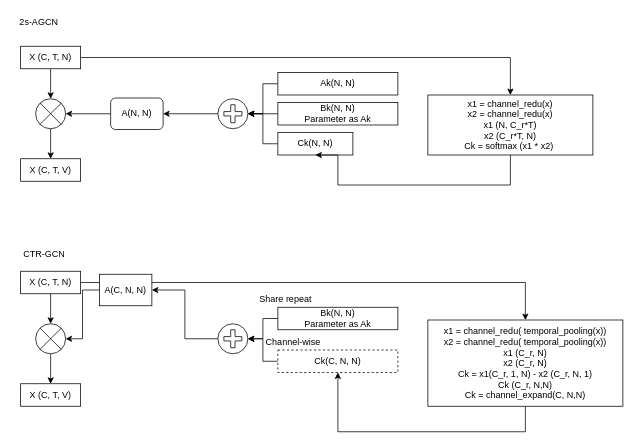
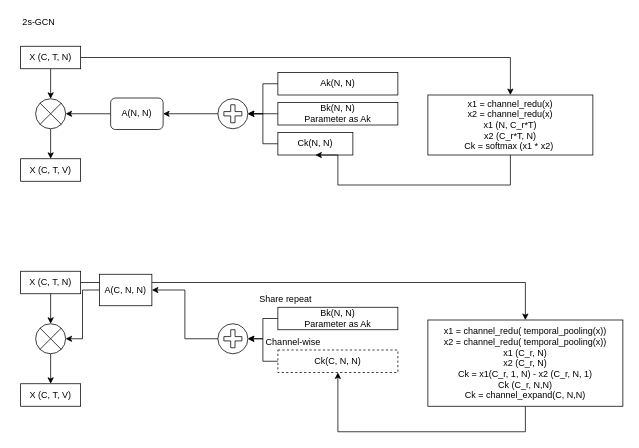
  <mxCell id="0" />
  <mxCell id="1" parent="0" />
  <mxCell id="2" style="edgeStyle=orthogonalEdgeStyle;rounded=0;orthogonalLoop=1;jettySize=auto;html=1;entryX=0.5;entryY=0;entryDx=0;entryDy=0;" edge="1" parent="1" source="3" target="7"><mxGeometry relative="1" as="geometry" /></mxCell>
  <mxCell id="3" value="" style="verticalLabelPosition=bottom;verticalAlign=top;html=1;shape=mxgraph.flowchart.or;" vertex="1" parent="1"><mxGeometry x="47" y="131" width="40" height="40" as="geometry" /></mxCell>
  <mxCell id="4" style="edgeStyle=orthogonalEdgeStyle;rounded=0;orthogonalLoop=1;jettySize=auto;html=1;" edge="1" parent="1" source="6" target="3"><mxGeometry relative="1" as="geometry" /></mxCell>
  <mxCell id="5" style="edgeStyle=orthogonalEdgeStyle;rounded=0;orthogonalLoop=1;jettySize=auto;html=1;entryX=0.5;entryY=0;entryDx=0;entryDy=0;" edge="1" parent="1" source="6" target="17"><mxGeometry relative="1" as="geometry" /></mxCell>
  <mxCell id="6" value="X (C, T, N)" style="rounded=0;whiteSpace=wrap;html=1;" vertex="1" parent="1"><mxGeometry x="27" y="61" width="80" height="30" as="geometry" /></mxCell>
  <mxCell id="7" value="X (C, T, V)" style="rounded=0;whiteSpace=wrap;html=1;" vertex="1" parent="1"><mxGeometry x="27" y="211" width="80" height="30" as="geometry" /></mxCell>
  <mxCell id="8" style="edgeStyle=orthogonalEdgeStyle;rounded=0;orthogonalLoop=1;jettySize=auto;html=1;entryX=1;entryY=0.5;entryDx=0;entryDy=0;" edge="1" parent="1" source="9" target="15"><mxGeometry relative="1" as="geometry" /></mxCell>
  <mxCell id="9" value="Ak(N, N)" style="rounded=0;whiteSpace=wrap;html=1;" vertex="1" parent="1"><mxGeometry x="370" y="96" width="160" height="30" as="geometry" /></mxCell>
  <mxCell id="10" style="edgeStyle=orthogonalEdgeStyle;rounded=0;orthogonalLoop=1;jettySize=auto;html=1;" edge="1" parent="1" source="11"><mxGeometry relative="1" as="geometry"><mxPoint x="330" y="151" as="targetPoint" /></mxGeometry></mxCell>
  <mxCell id="11" value="Bk(N, N) &lt;br&gt;Parameter as Ak" style="rounded=0;whiteSpace=wrap;html=1;" vertex="1" parent="1"><mxGeometry x="370" y="136" width="160" height="30" as="geometry" /></mxCell>
  <mxCell id="12" style="edgeStyle=orthogonalEdgeStyle;rounded=0;orthogonalLoop=1;jettySize=auto;html=1;entryX=1;entryY=0.5;entryDx=0;entryDy=0;" edge="1" parent="1" source="13" target="15"><mxGeometry relative="1" as="geometry" /></mxCell>
  <mxCell id="13" value="Ck(N, N)" style="rounded=0;whiteSpace=wrap;html=1;" vertex="1" parent="1"><mxGeometry x="370" y="176" width="100" height="30" as="geometry" /></mxCell>
  <mxCell id="14" style="edgeStyle=orthogonalEdgeStyle;rounded=0;orthogonalLoop=1;jettySize=auto;html=1;entryX=1;entryY=0.5;entryDx=0;entryDy=0;entryPerimeter=0;" edge="1" parent="1" source="18" target="3"><mxGeometry relative="1" as="geometry" /></mxCell>
  <mxCell id="15" value="" style="shape=mxgraph.bpmn.shape;html=1;verticalLabelPosition=bottom;labelBackgroundColor=#ffffff;verticalAlign=top;align=center;perimeter=ellipsePerimeter;outlineConnect=0;outline=standard;symbol=parallelMultiple;" vertex="1" parent="1"><mxGeometry x="290" y="131" width="40" height="40" as="geometry" /></mxCell>
  <mxCell id="16" style="edgeStyle=orthogonalEdgeStyle;rounded=0;orthogonalLoop=1;jettySize=auto;html=1;entryX=0.5;entryY=1;entryDx=0;entryDy=0;" edge="1" parent="1" source="17" target="13"><mxGeometry relative="1" as="geometry"><Array as="points"><mxPoint x="680" y="246" /><mxPoint x="450" y="246" /></Array></mxGeometry></mxCell>
  <mxCell id="17" value="x1 = channel_redu(x)&lt;br&gt;x2 = channel_redu(x)&lt;br&gt;x1 (N, C_r*T)&lt;br&gt;x2 (C_r*T, N)&lt;br&gt;Ck = softmax (x1 * x2)&amp;nbsp;" style="rounded=0;whiteSpace=wrap;html=1;" vertex="1" parent="1"><mxGeometry x="570" y="126" width="220" height="80" as="geometry" /></mxCell>
  <mxCell id="18" value="A(N, N)" style="whiteSpace=wrap;html=1;rounded=1;" vertex="1" parent="1"><mxGeometry x="147" y="130" width="70" height="42" as="geometry" /></mxCell>
  <mxCell id="19" style="edgeStyle=orthogonalEdgeStyle;rounded=0;orthogonalLoop=1;jettySize=auto;html=1;entryX=1;entryY=0.5;entryDx=0;entryDy=0;entryPerimeter=0;" edge="1" parent="1" source="15" target="18"><mxGeometry relative="1" as="geometry"><mxPoint x="290" y="151" as="sourcePoint" /><mxPoint x="87" y="151" as="targetPoint" /></mxGeometry></mxCell>
  <mxCell id="20" style="edgeStyle=orthogonalEdgeStyle;rounded=0;orthogonalLoop=1;jettySize=auto;html=1;entryX=0.5;entryY=0;entryDx=0;entryDy=0;" edge="1" parent="1" source="21" target="25"><mxGeometry relative="1" as="geometry" /></mxCell>
  <mxCell id="21" value="" style="verticalLabelPosition=bottom;verticalAlign=top;html=1;shape=mxgraph.flowchart.or;" vertex="1" parent="1"><mxGeometry x="47" y="431" width="40" height="40" as="geometry" /></mxCell>
  <mxCell id="22" style="edgeStyle=orthogonalEdgeStyle;rounded=0;orthogonalLoop=1;jettySize=auto;html=1;" edge="1" parent="1" source="24" target="21"><mxGeometry relative="1" as="geometry" /></mxCell>
  <mxCell id="23" style="edgeStyle=orthogonalEdgeStyle;rounded=0;orthogonalLoop=1;jettySize=auto;html=1;entryX=0.5;entryY=0;entryDx=0;entryDy=0;" edge="1" parent="1" source="24" target="33"><mxGeometry relative="1" as="geometry" /></mxCell>
  <mxCell id="24" value="X (C, T, N)" style="rounded=0;whiteSpace=wrap;html=1;" vertex="1" parent="1"><mxGeometry x="27" y="361" width="80" height="30" as="geometry" /></mxCell>
  <mxCell id="25" value="X (C, T, V)" style="rounded=0;whiteSpace=wrap;html=1;" vertex="1" parent="1"><mxGeometry x="27" y="511" width="80" height="30" as="geometry" /></mxCell>
  <mxCell id="26" style="edgeStyle=orthogonalEdgeStyle;rounded=0;orthogonalLoop=1;jettySize=auto;html=1;" edge="1" parent="1" source="27"><mxGeometry relative="1" as="geometry"><mxPoint x="330" y="451" as="targetPoint" /><Array as="points"><mxPoint x="350" y="424" /><mxPoint x="350" y="451" /></Array></mxGeometry></mxCell>
  <mxCell id="27" value="Bk(N, N) &lt;br&gt;Parameter as Ak" style="rounded=0;whiteSpace=wrap;html=1;" vertex="1" parent="1"><mxGeometry x="370" y="409" width="160" height="30" as="geometry" /></mxCell>
  <mxCell id="28" style="edgeStyle=orthogonalEdgeStyle;rounded=0;orthogonalLoop=1;jettySize=auto;html=1;entryX=1;entryY=0.5;entryDx=0;entryDy=0;" edge="1" parent="1" source="29" target="31"><mxGeometry relative="1" as="geometry" /></mxCell>
  <mxCell id="29" value="Ck(C, N, N)" style="rounded=0;whiteSpace=wrap;html=1;dashed=1;" vertex="1" parent="1"><mxGeometry x="370" y="466" width="160" height="30" as="geometry" /></mxCell>
  <mxCell id="30" style="edgeStyle=orthogonalEdgeStyle;rounded=0;orthogonalLoop=1;jettySize=auto;html=1;entryX=1;entryY=0.5;entryDx=0;entryDy=0;entryPerimeter=0;" edge="1" parent="1" source="34" target="21"><mxGeometry relative="1" as="geometry" /></mxCell>
  <mxCell id="31" value="" style="shape=mxgraph.bpmn.shape;html=1;verticalLabelPosition=bottom;labelBackgroundColor=#ffffff;verticalAlign=top;align=center;perimeter=ellipsePerimeter;outlineConnect=0;outline=standard;symbol=parallelMultiple;" vertex="1" parent="1"><mxGeometry x="290" y="431" width="40" height="40" as="geometry" /></mxCell>
  <mxCell id="32" style="edgeStyle=orthogonalEdgeStyle;rounded=0;orthogonalLoop=1;jettySize=auto;html=1;entryX=0.5;entryY=1;entryDx=0;entryDy=0;exitX=0.5;exitY=1;exitDx=0;exitDy=0;" edge="1" parent="1" source="33" target="29"><mxGeometry relative="1" as="geometry"><Array as="points"><mxPoint x="700" y="575" /><mxPoint x="450" y="575" /></Array></mxGeometry></mxCell>
  <mxCell id="33" value="x1 = channel_redu( temporal_pooling(x))&lt;br&gt;x2 = channel_redu( temporal_pooling(x))&lt;br&gt;x1 (C_r, N)&lt;br&gt;x2 (C_r, N)&lt;br&gt;Ck = x1(C_r, 1, N) - x2 (C_r, N, 1)&lt;br&gt;Ck (C_r, N,N)&lt;br&gt;Ck = channel_expand(C, N,N)&lt;br&gt;" style="rounded=0;whiteSpace=wrap;html=1;" vertex="1" parent="1"><mxGeometry x="570" y="426" width="260" height="115" as="geometry" /></mxCell>
  <mxCell id="34" value="A(C, N, N)" style="rounded=0;whiteSpace=wrap;html=1;" vertex="1" parent="1"><mxGeometry x="132" y="365" width="70" height="42" as="geometry" /></mxCell>
  <mxCell id="35" style="edgeStyle=orthogonalEdgeStyle;rounded=0;orthogonalLoop=1;jettySize=auto;html=1;entryX=1;entryY=0.5;entryDx=0;entryDy=0;entryPerimeter=0;" edge="1" parent="1" source="31" target="34"><mxGeometry relative="1" as="geometry"><mxPoint x="290" y="451" as="sourcePoint" /><mxPoint x="87" y="451" as="targetPoint" /></mxGeometry></mxCell>
  <mxCell id="36" value="Share repeat" style="text;html=1;align=center;verticalAlign=middle;resizable=0;points=[];autosize=1;" vertex="1" parent="1"><mxGeometry x="340" y="389" width="80" height="20" as="geometry" /></mxCell>
  <mxCell id="37" value="Channel-wise" style="text;html=1;align=center;verticalAlign=middle;resizable=0;points=[];autosize=1;" vertex="1" parent="1"><mxGeometry x="345" y="446" width="90" height="20" as="geometry" /></mxCell>
- <mxCell id="38" value="2s-AGCN" style="text;html=1;align=center;verticalAlign=middle;resizable=0;points=[];autosize=1;" vertex="1" parent="1"><mxGeometry x="20" y="20" width="61" height="18" as="geometry" /></mxCell>
- <mxCell id="39" value="CTR-GCN" style="text;html=1;align=center;verticalAlign=middle;resizable=0;points=[];autosize=1;" vertex="1" parent="1"><mxGeometry x="25" y="329" width="65" height="18" as="geometry" /></mxCell>
+ <mxCell id="38" value="2s-GCN" style="text;html=1;align=center;verticalAlign=middle;resizable=0;points=[];autosize=1;" vertex="1" parent="1"><mxGeometry x="20" y="20" width="61" height="18" as="geometry" /></mxCell>
